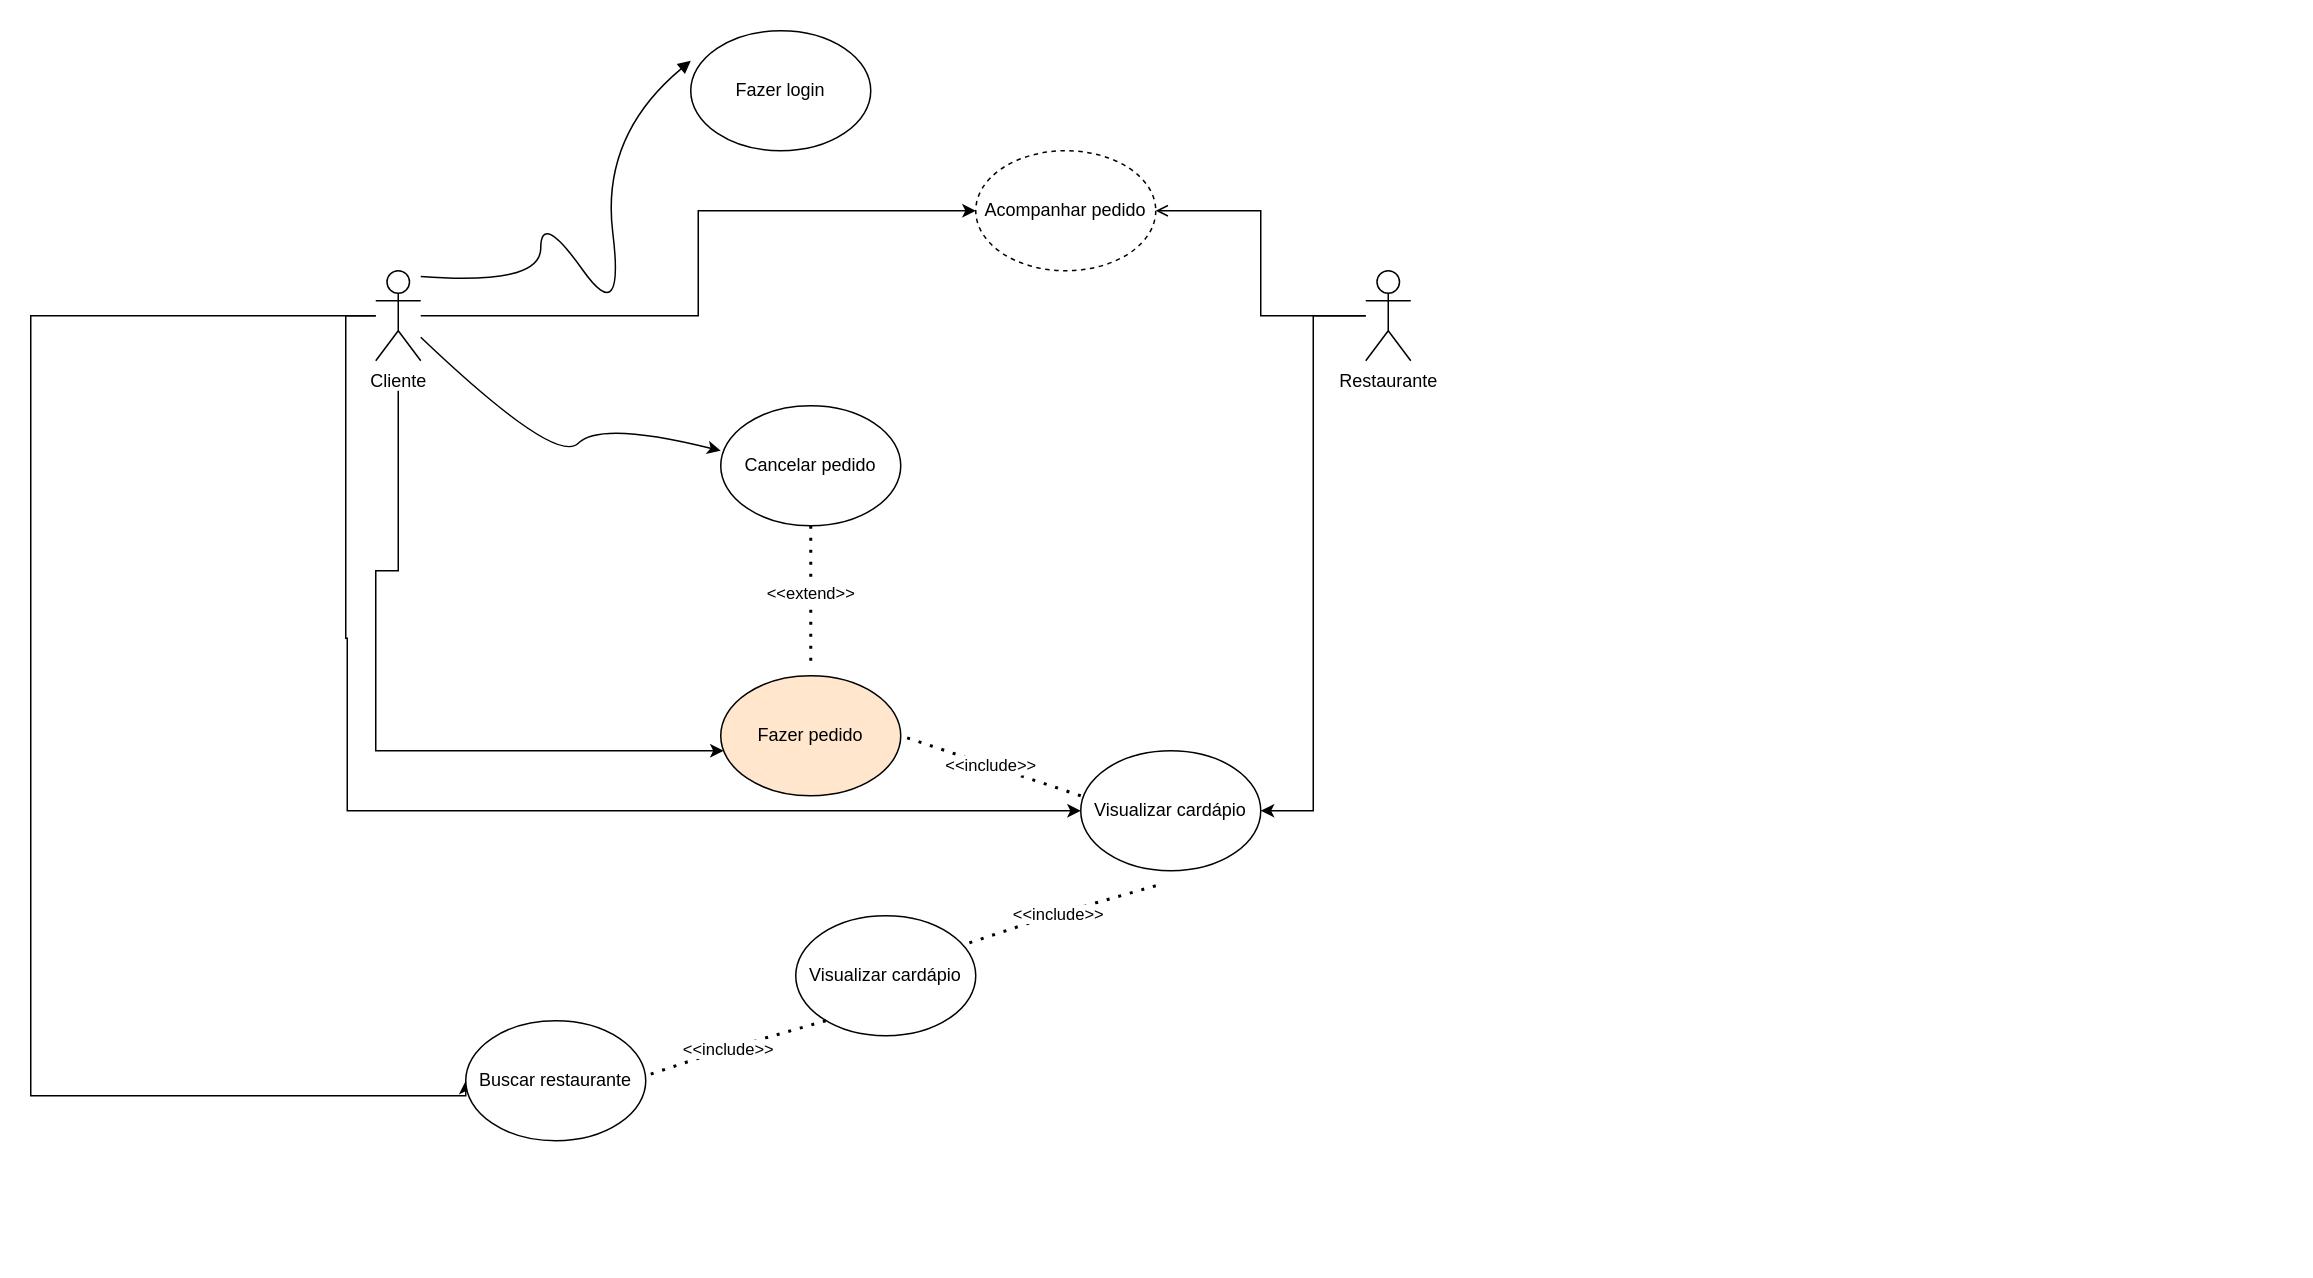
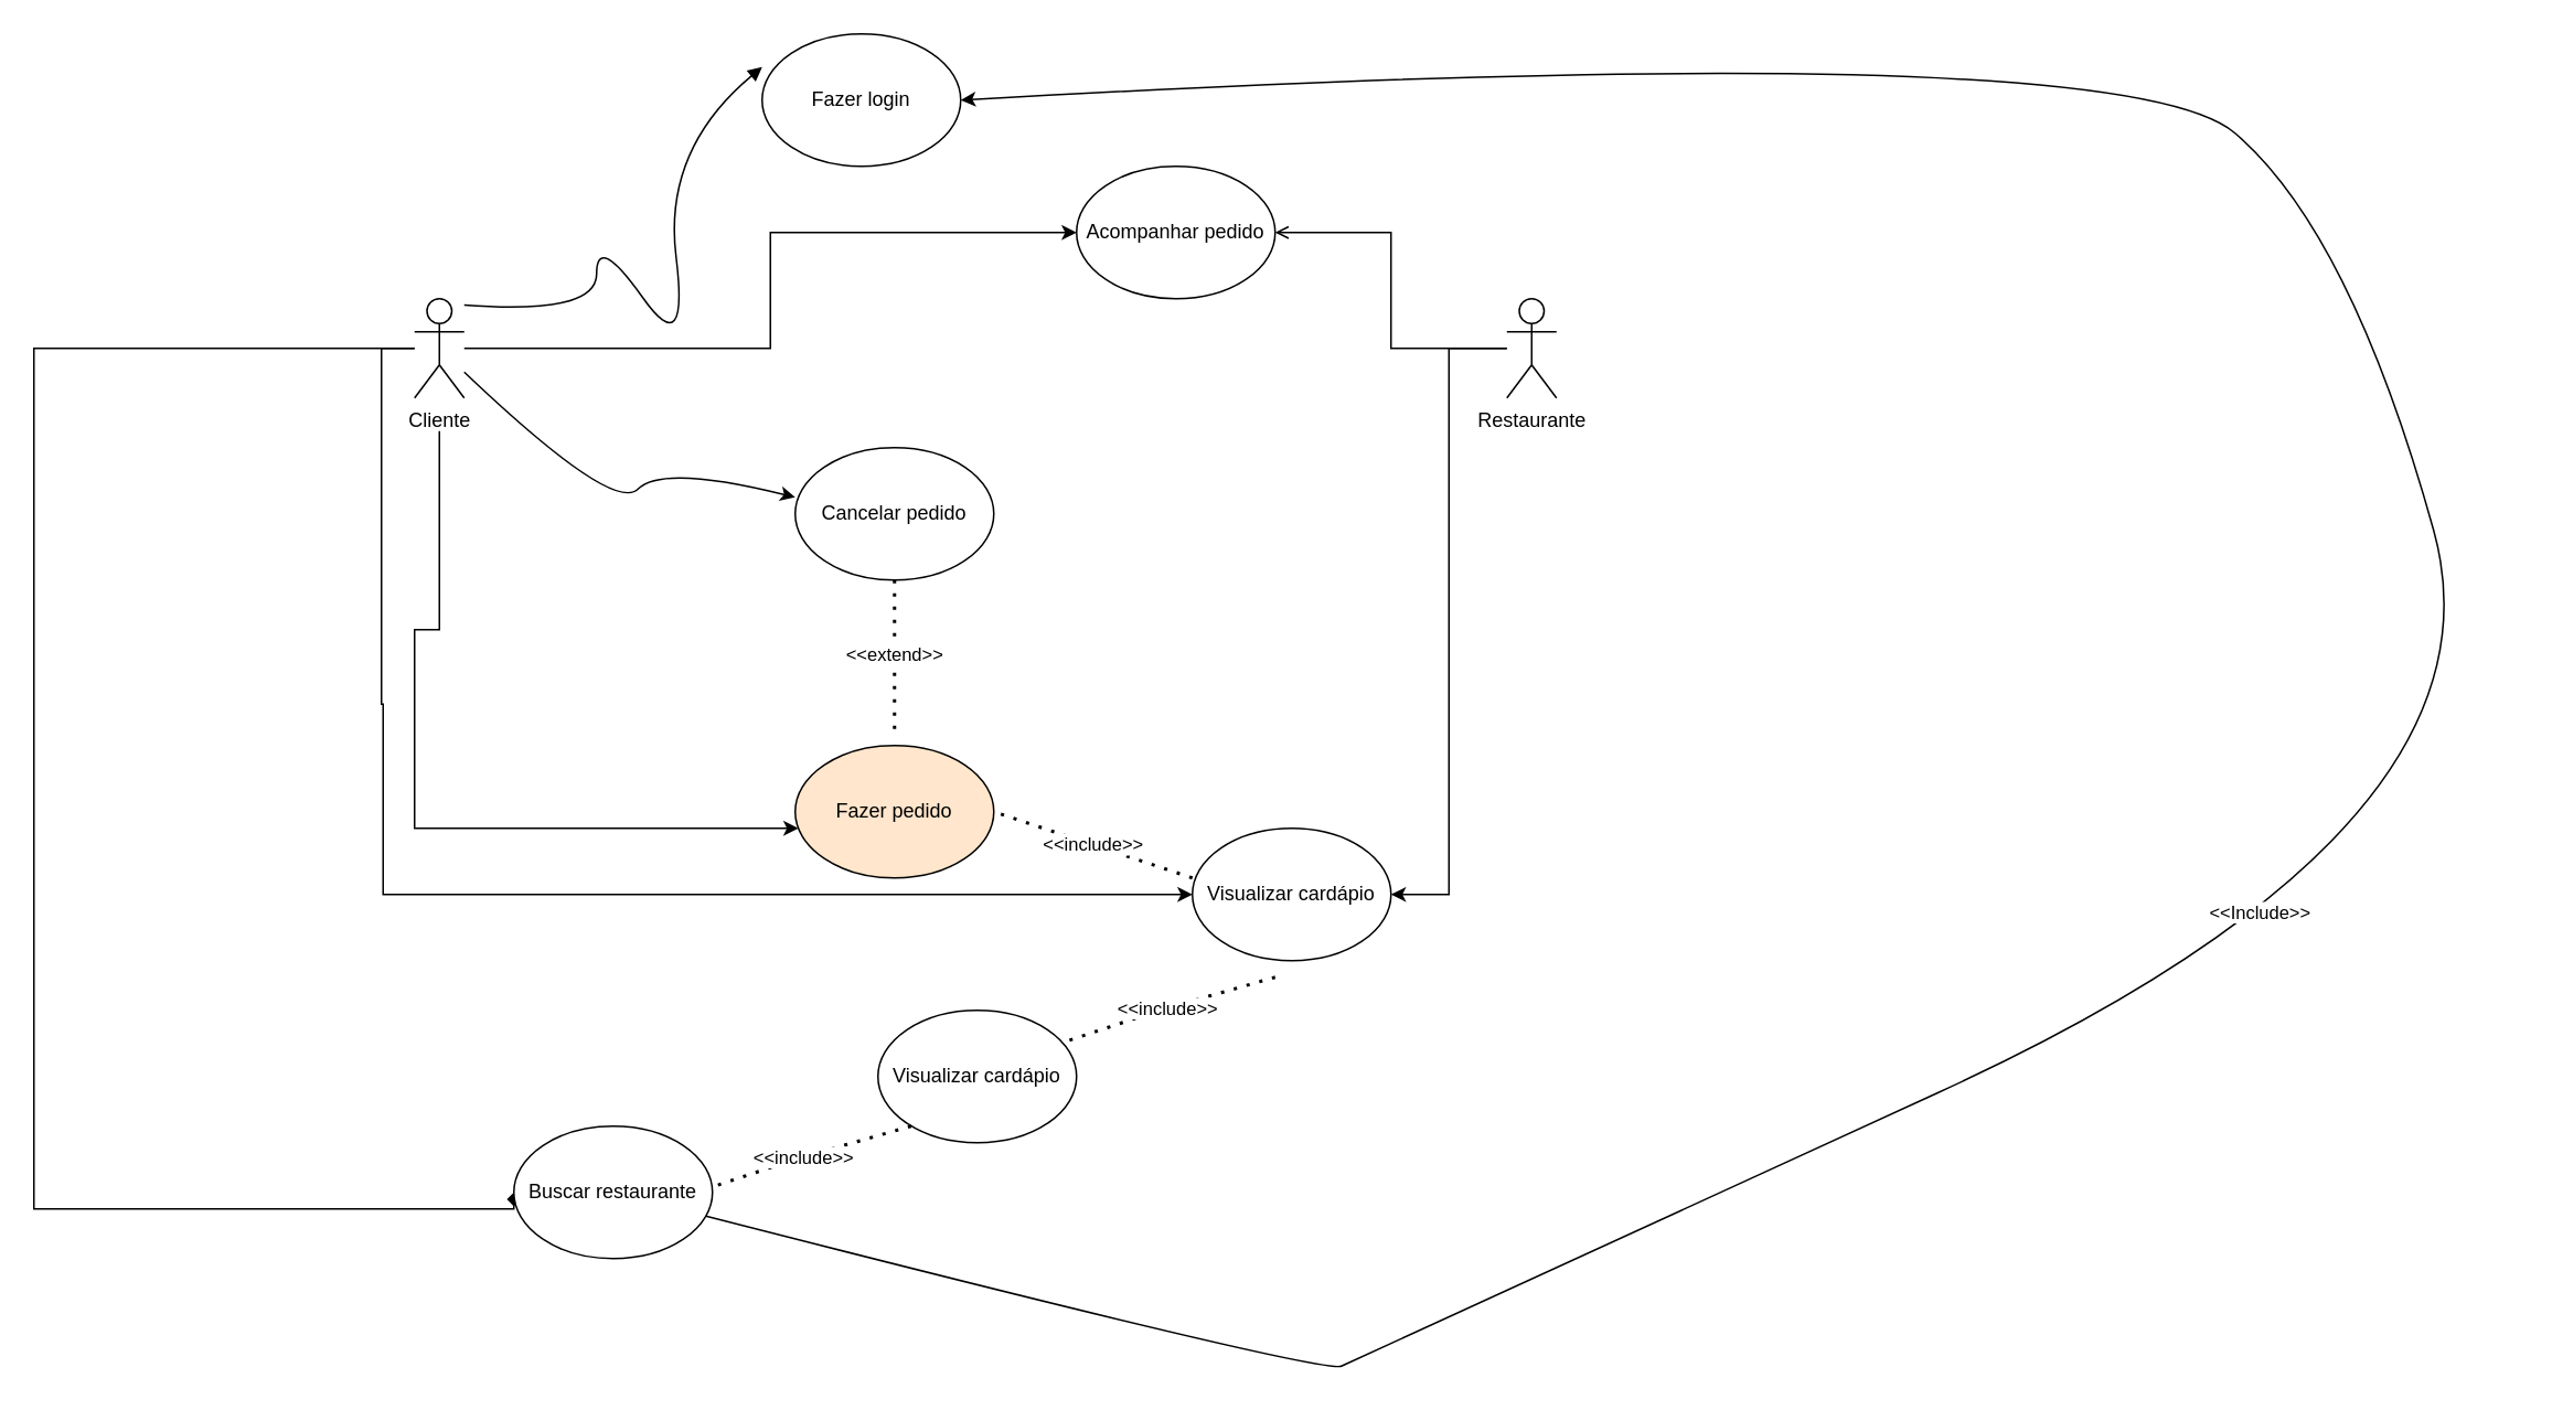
  <mxCell id="0" />
  <mxCell id="1" parent="0" />
  <mxCell id="2" value="" style="curved=1;startArrow=none;endArrow=block;entryX=0;entryY=0.625;entryDx=0;entryDy=0;entryPerimeter=0;" parent="1" edge="1"><mxGeometry relative="1" as="geometry"><Array as="points"><mxPoint x="360" y="190" /><mxPoint x="360" y="140" /><mxPoint x="416" y="219" /><mxPoint x="400" y="90" /></Array><mxPoint x="280" y="183.874" as="sourcePoint" /><mxPoint x="460" y="40" as="targetPoint" /></mxGeometry></mxCell>
  <mxCell id="3" style="edgeStyle=orthogonalEdgeStyle;rounded=0;orthogonalLoop=1;jettySize=auto;html=1;" parent="1" source="7" target="12" edge="1"><mxGeometry relative="1" as="geometry" /></mxCell>
  <mxCell id="4" style="edgeStyle=orthogonalEdgeStyle;rounded=0;orthogonalLoop=1;jettySize=auto;html=1;entryX=0;entryY=0.5;entryDx=0;entryDy=0;" parent="1" source="7" target="18" edge="1"><mxGeometry relative="1" as="geometry"><mxPoint x="230" y="610" as="targetPoint" /><Array as="points"><mxPoint x="230" y="210" /><mxPoint x="230" y="425" /><mxPoint x="231" y="540" /></Array></mxGeometry></mxCell>
  <mxCell id="5" style="edgeStyle=orthogonalEdgeStyle;rounded=0;orthogonalLoop=1;jettySize=auto;html=1;" parent="1" edge="1"><mxGeometry relative="1" as="geometry"><mxPoint x="481.905" y="500" as="targetPoint" /><Array as="points"><mxPoint x="265" y="380" /><mxPoint x="250" y="380" /><mxPoint x="250" y="500" /></Array><mxPoint x="265" y="260" as="sourcePoint" /></mxGeometry></mxCell>
- <mxCell id="6" style="edgeStyle=orthogonalEdgeStyle;rounded=0;orthogonalLoop=1;jettySize=auto;html=1;entryX=0;entryY=0.5;entryDx=0;entryDy=0;" parent="1" source="7" target="22" edge="1"><mxGeometry relative="1" as="geometry"><mxPoint x="60" y="730" as="targetPoint" /><Array as="points"><mxPoint x="20" y="210" /><mxPoint x="20" y="730" /><mxPoint x="310" y="730" /></Array></mxGeometry></mxCell>
+ <mxCell id="6" style="edgeStyle=orthogonalEdgeStyle;rounded=0;orthogonalLoop=1;jettySize=auto;html=1;entryX=0;entryY=0.5;entryDx=0;entryDy=0;endArrow=diamond;" parent="1" source="7" target="22" edge="1"><mxGeometry relative="1" as="geometry"><mxPoint x="60" y="730" as="targetPoint" /><Array as="points"><mxPoint x="20" y="210" /><mxPoint x="20" y="730" /><mxPoint x="310" y="730" /></Array></mxGeometry></mxCell>
  <mxCell id="7" value="Cliente" style="shape=umlActor;verticalLabelPosition=bottom;verticalAlign=top;html=1;outlineConnect=0;" parent="1" vertex="1"><mxGeometry x="250" y="180" width="30" height="60" as="geometry" /></mxCell>
  <mxCell id="8" value="Fazer login" style="ellipse;whiteSpace=wrap;html=1;" parent="1" vertex="1"><mxGeometry x="460" y="20" width="120" height="80" as="geometry" /></mxCell>
  <mxCell id="9" style="edgeStyle=orthogonalEdgeStyle;rounded=0;orthogonalLoop=1;jettySize=auto;html=1;endArrow=open;" parent="1" source="11" target="12" edge="1"><mxGeometry relative="1" as="geometry" /></mxCell>
  <mxCell id="10" style="edgeStyle=orthogonalEdgeStyle;rounded=0;orthogonalLoop=1;jettySize=auto;html=1;entryX=1;entryY=0.5;entryDx=0;entryDy=0;" parent="1" source="11" target="18" edge="1"><mxGeometry relative="1" as="geometry" /></mxCell>
  <mxCell id="11" value="Restaurante" style="shape=umlActor;verticalLabelPosition=bottom;verticalAlign=top;html=1;outlineConnect=0;" parent="1" vertex="1"><mxGeometry x="910" y="180" width="30" height="60" as="geometry" /></mxCell>
- <mxCell id="12" value="Acompanhar pedido" style="ellipse;whiteSpace=wrap;html=1;dashed=1;" parent="1" vertex="1"><mxGeometry x="650" y="100" width="120" height="80" as="geometry" /></mxCell>
+ <mxCell id="12" value="Acompanhar pedido" style="ellipse;whiteSpace=wrap;html=1;" parent="1" vertex="1"><mxGeometry x="650" y="100" width="120" height="80" as="geometry" /></mxCell>
  <mxCell id="13" value="" style="curved=1;endArrow=classic;html=1;rounded=0;" parent="1" source="7" edge="1"><mxGeometry width="50" height="50" relative="1" as="geometry"><mxPoint x="320" y="310" as="sourcePoint" /><mxPoint x="480" y="300" as="targetPoint" /><Array as="points"><mxPoint x="370" y="310" /><mxPoint x="400" y="280" /></Array></mxGeometry></mxCell>
  <mxCell id="14" value="Cancelar pedido" style="ellipse;whiteSpace=wrap;html=1;" parent="1" vertex="1"><mxGeometry x="480" y="270" width="120" height="80" as="geometry" /></mxCell>
  <mxCell id="15" value="&amp;lt;&amp;lt;extend&amp;gt;&amp;gt;" style="endArrow=none;dashed=1;html=1;dashPattern=1 3;strokeWidth=2;rounded=0;entryX=0.5;entryY=1;entryDx=0;entryDy=0;" parent="1" target="14" edge="1"><mxGeometry width="50" height="50" relative="1" as="geometry"><mxPoint x="540" y="440" as="sourcePoint" /><mxPoint x="540" y="360" as="targetPoint" /></mxGeometry></mxCell>
  <mxCell id="16" value="Fazer pedido" style="ellipse;whiteSpace=wrap;html=1;fillColor=#ffe6cc;" parent="1" vertex="1"><mxGeometry x="480" y="450" width="120" height="80" as="geometry" /></mxCell>
  <mxCell id="17" value="&amp;lt;&amp;lt;include&amp;gt;&amp;gt;" style="endArrow=none;dashed=1;html=1;dashPattern=1 3;strokeWidth=2;rounded=0;entryX=1;entryY=0.5;entryDx=0;entryDy=0;" parent="1" target="16" edge="1"><mxGeometry width="50" height="50" relative="1" as="geometry"><mxPoint x="720" y="530" as="sourcePoint" /><mxPoint x="660" y="470" as="targetPoint" /></mxGeometry></mxCell>
  <mxCell id="18" value="Visualizar cardápio" style="ellipse;whiteSpace=wrap;html=1;" parent="1" vertex="1"><mxGeometry x="720" y="500" width="120" height="80" as="geometry" /></mxCell>
  <mxCell id="19" value="&amp;lt;&amp;lt;include&amp;gt;&amp;gt;" style="endArrow=none;dashed=1;html=1;dashPattern=1 3;strokeWidth=2;rounded=0;" parent="1" edge="1"><mxGeometry width="50" height="50" relative="1" as="geometry"><mxPoint x="770" y="590" as="sourcePoint" /><mxPoint x="640" y="630" as="targetPoint" /><Array as="points"><mxPoint x="700" y="610" /></Array></mxGeometry></mxCell>
  <mxCell id="20" value="Visualizar cardápio" style="ellipse;whiteSpace=wrap;html=1;" parent="1" vertex="1"><mxGeometry x="530" y="610" width="120" height="80" as="geometry" /></mxCell>
  <mxCell id="21" value="&amp;lt;&amp;lt;include&amp;gt;&amp;gt;" style="endArrow=none;dashed=1;html=1;dashPattern=1 3;strokeWidth=2;rounded=0;" parent="1" edge="1"><mxGeometry width="50" height="50" relative="1" as="geometry"><mxPoint x="550" y="680" as="sourcePoint" /><mxPoint x="420" y="720" as="targetPoint" /><Array as="points"><mxPoint x="480" y="700" /></Array></mxGeometry></mxCell>
  <mxCell id="22" value="Buscar restaurante" style="ellipse;whiteSpace=wrap;html=1;" parent="1" vertex="1"><mxGeometry x="310" y="680" width="120" height="80" as="geometry" /></mxCell>
+ <mxCell id="23" value="" style="curved=1;endArrow=classic;html=1;rounded=0;entryX=1;entryY=0.5;entryDx=0;entryDy=0;" parent="1" source="22" target="8" edge="1"><mxGeometry width="50" height="50" relative="1" as="geometry"><mxPoint x="750" y="860" as="sourcePoint" /><mxPoint x="1020" y="130" as="targetPoint" /><Array as="points"><mxPoint x="800" y="830" /><mxPoint x="820" y="820" /><mxPoint x="1520" y="500" /><mxPoint x="1420" y="140" /><mxPoint x="1280" y="20" /></Array></mxGeometry></mxCell>
+ <mxCell id="24" value="&amp;lt;&amp;lt;Include&amp;gt;&amp;gt;" style="edgeLabel;html=1;align=center;verticalAlign=middle;resizable=0;points=[];" parent="23" vertex="1" connectable="0"><mxGeometry x="-0.166" y="19" relative="1" as="geometry"><mxPoint as="offset" /></mxGeometry></mxCell>
